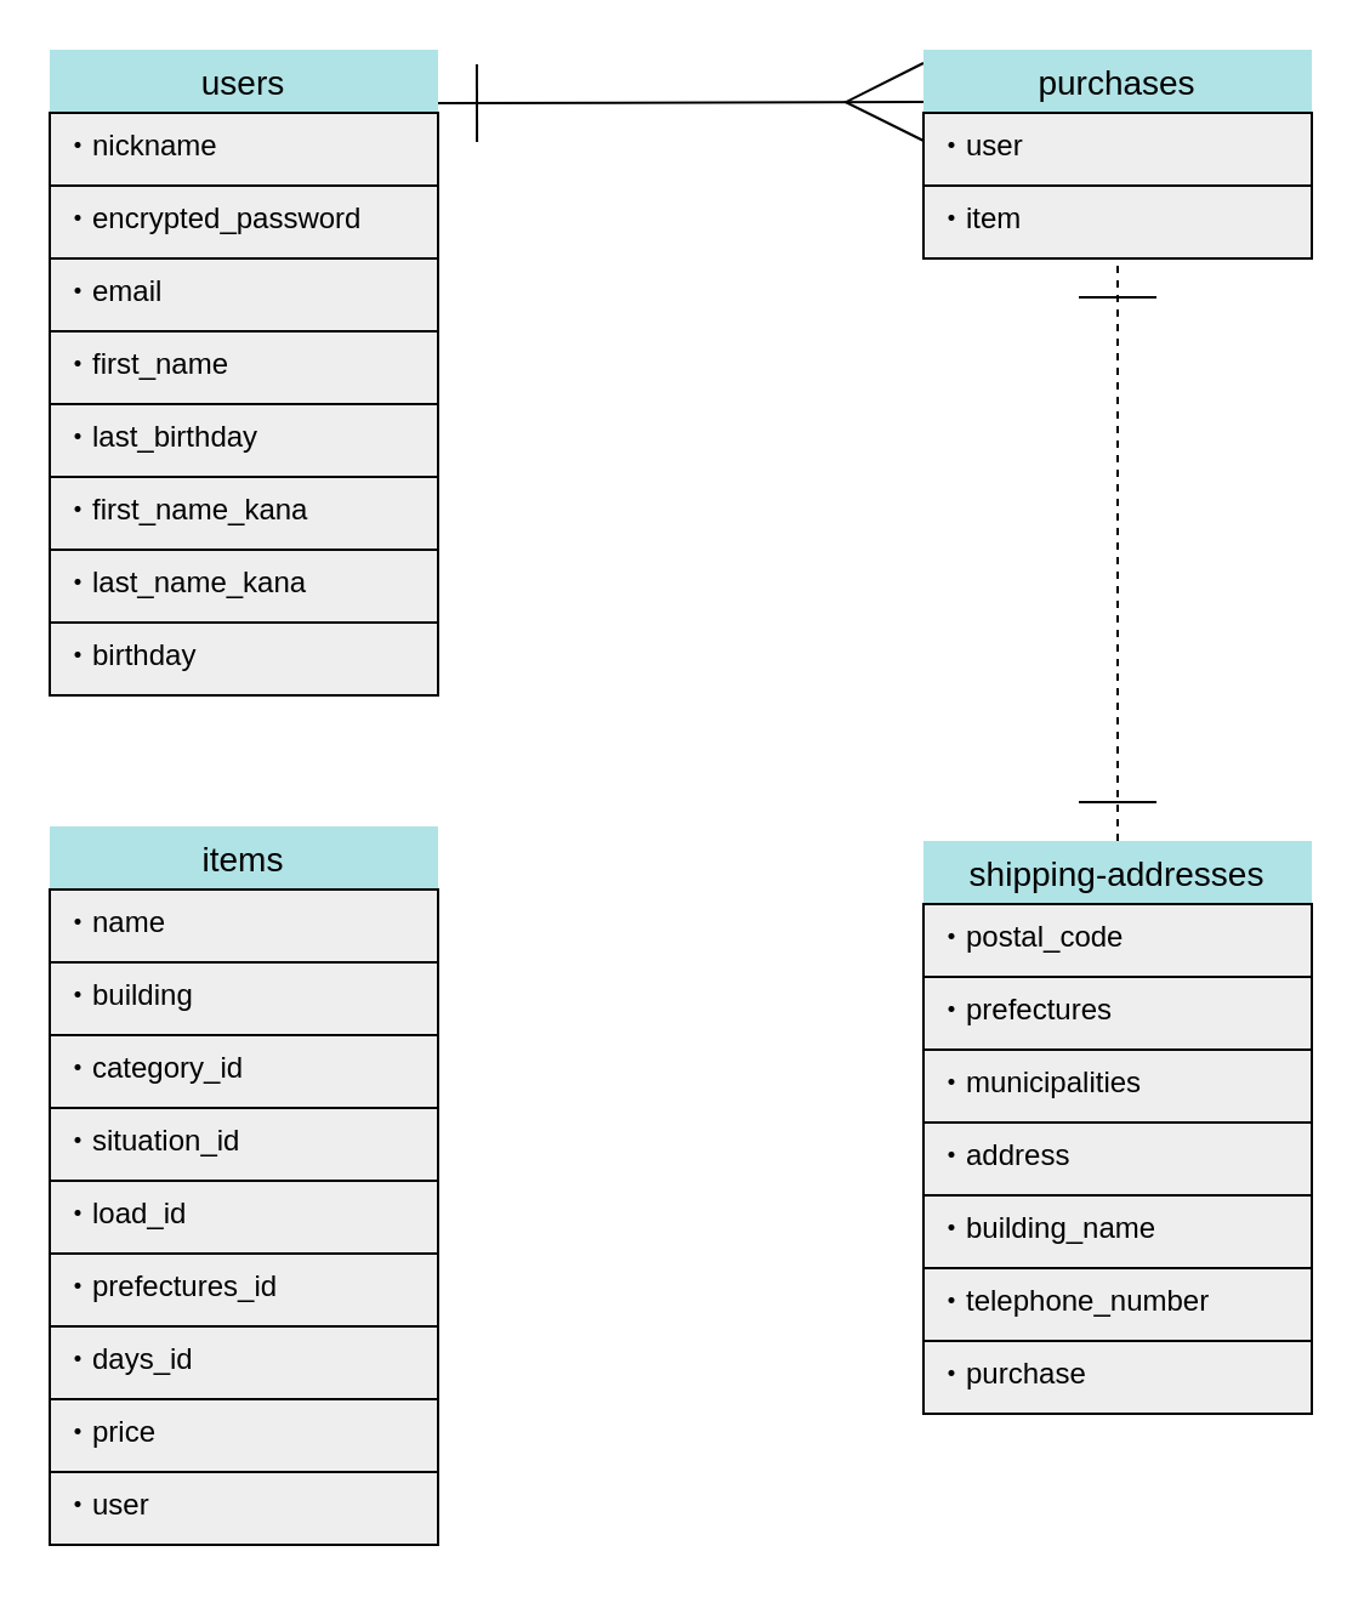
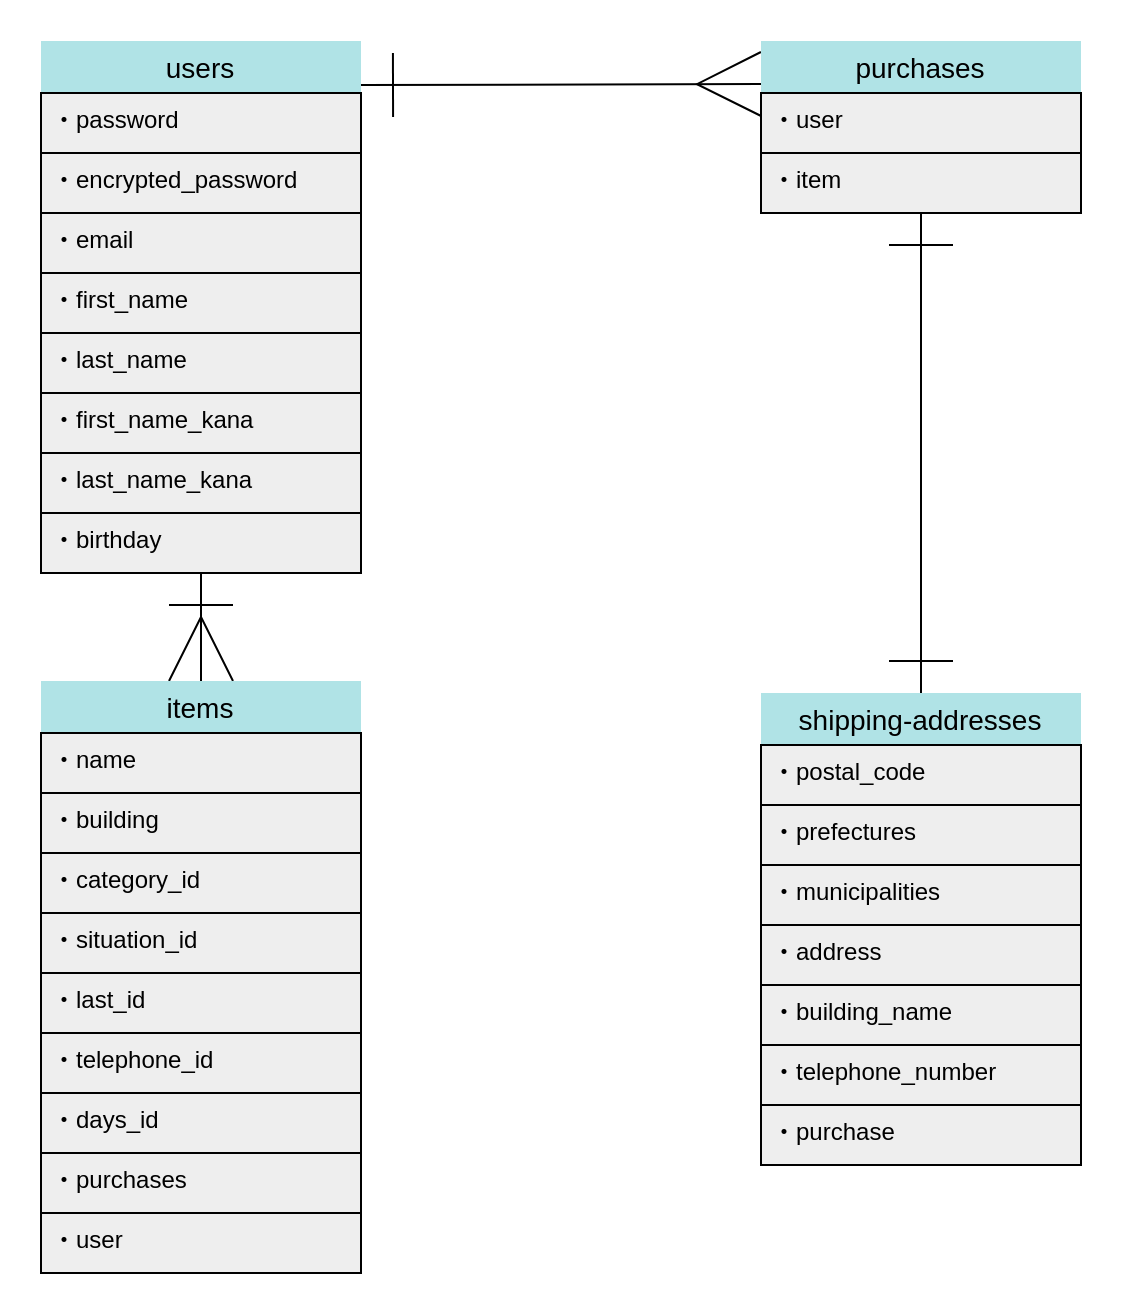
  <mxCell id="0" />
  <mxCell id="1" parent="0" />
  <mxCell id="2" value="users" style="swimlane;fontStyle=0;childLayout=stackLayout;horizontal=1;startSize=26;horizontalStack=0;resizeParent=1;resizeParentMax=0;resizeLast=0;collapsible=1;marginBottom=0;align=center;fontSize=14;fillColor=#b0e3e6;strokeColor=none;fontColor=#000000;" vertex="1" parent="1"><mxGeometry x="20" y="20" width="160" height="266" as="geometry" /></mxCell>
- <mxCell id="3" value="・nickname" style="text;strokeColor=default;fillColor=#eeeeee;spacingLeft=4;spacingRight=4;overflow=hidden;rotatable=0;points=[[0,0.5],[1,0.5]];portConstraint=eastwest;fontSize=12;fontColor=#000000;strokeWidth=1;" vertex="1" parent="2"><mxGeometry y="26" width="160" height="30" as="geometry" /></mxCell>
+ <mxCell id="3" value="・password" style="text;strokeColor=default;fillColor=#eeeeee;spacingLeft=4;spacingRight=4;overflow=hidden;rotatable=0;points=[[0,0.5],[1,0.5]];portConstraint=eastwest;fontSize=12;fontColor=#000000;strokeWidth=1;" vertex="1" parent="2"><mxGeometry y="26" width="160" height="30" as="geometry" /></mxCell>
  <mxCell id="4" value="・encrypted_password" style="text;strokeColor=default;fillColor=#eeeeee;spacingLeft=4;spacingRight=4;overflow=hidden;rotatable=0;points=[[0,0.5],[1,0.5]];portConstraint=eastwest;fontSize=12;fontColor=#000000;" vertex="1" parent="2"><mxGeometry y="56" width="160" height="30" as="geometry" /></mxCell>
  <mxCell id="5" value="・email" style="text;strokeColor=default;fillColor=#eeeeee;spacingLeft=4;spacingRight=4;overflow=hidden;rotatable=0;points=[[0,0.5],[1,0.5]];portConstraint=eastwest;fontSize=12;fontColor=#000000;" vertex="1" parent="2"><mxGeometry y="86" width="160" height="30" as="geometry" /></mxCell>
  <mxCell id="6" value="・first_name" style="text;strokeColor=default;fillColor=#eeeeee;spacingLeft=4;spacingRight=4;overflow=hidden;rotatable=0;points=[[0,0.5],[1,0.5]];portConstraint=eastwest;fontSize=12;fontColor=#000000;" vertex="1" parent="2"><mxGeometry y="116" width="160" height="30" as="geometry" /></mxCell>
- <mxCell id="7" value="・last_birthday" style="text;strokeColor=default;fillColor=#eeeeee;spacingLeft=4;spacingRight=4;overflow=hidden;rotatable=0;points=[[0,0.5],[1,0.5]];portConstraint=eastwest;fontSize=12;fontColor=#000000;" vertex="1" parent="2"><mxGeometry y="146" width="160" height="30" as="geometry" /></mxCell>
+ <mxCell id="7" value="・last_name" style="text;strokeColor=default;fillColor=#eeeeee;spacingLeft=4;spacingRight=4;overflow=hidden;rotatable=0;points=[[0,0.5],[1,0.5]];portConstraint=eastwest;fontSize=12;fontColor=#000000;" vertex="1" parent="2"><mxGeometry y="146" width="160" height="30" as="geometry" /></mxCell>
  <mxCell id="8" value="・first_name_kana" style="text;strokeColor=default;fillColor=#eeeeee;spacingLeft=4;spacingRight=4;overflow=hidden;rotatable=0;points=[[0,0.5],[1,0.5]];portConstraint=eastwest;fontSize=12;fontColor=#000000;" vertex="1" parent="2"><mxGeometry y="176" width="160" height="30" as="geometry" /></mxCell>
  <mxCell id="9" value="・last_name_kana" style="text;strokeColor=default;fillColor=#eeeeee;spacingLeft=4;spacingRight=4;overflow=hidden;rotatable=0;points=[[0,0.5],[1,0.5]];portConstraint=eastwest;fontSize=12;fontColor=#000000;" vertex="1" parent="2"><mxGeometry y="206" width="160" height="30" as="geometry" /></mxCell>
  <mxCell id="10" value="・birthday" style="text;strokeColor=default;fillColor=#eeeeee;spacingLeft=4;spacingRight=4;overflow=hidden;rotatable=0;points=[[0,0.5],[1,0.5]];portConstraint=eastwest;fontSize=12;fontColor=#000000;" vertex="1" parent="2"><mxGeometry y="236" width="160" height="30" as="geometry" /></mxCell>
+ <mxCell id="11" style="edgeStyle=none;html=1;exitX=0.5;exitY=0;exitDx=0;exitDy=0;startArrow=ERmany;startFill=0;endArrow=ERone;endFill=0;startSize=30;endSize=30;targetPerimeterSpacing=0;strokeWidth=1;strokeColor=#000000;" edge="1" parent="1" source="12" target="10"><mxGeometry relative="1" as="geometry" /></mxCell>
  <mxCell id="12" value="items" style="swimlane;fontStyle=0;childLayout=stackLayout;horizontal=1;startSize=26;horizontalStack=0;resizeParent=1;resizeParentMax=0;resizeLast=0;collapsible=1;marginBottom=0;align=center;fontSize=14;fillColor=#b0e3e6;strokeColor=none;fontColor=#000000;perimeterSpacing=0;" vertex="1" parent="1"><mxGeometry x="20" y="340" width="160" height="296" as="geometry"><mxRectangle x="120" y="360" width="70" height="26" as="alternateBounds" /></mxGeometry></mxCell>
  <mxCell id="13" value="・name" style="text;strokeColor=default;fillColor=#eeeeee;spacingLeft=4;spacingRight=4;overflow=hidden;rotatable=0;points=[[0,0.5],[1,0.5]];portConstraint=eastwest;fontSize=12;fontColor=#000000;" vertex="1" parent="12"><mxGeometry y="26" width="160" height="30" as="geometry" /></mxCell>
  <mxCell id="14" value="・building" style="text;strokeColor=default;fillColor=#eeeeee;spacingLeft=4;spacingRight=4;overflow=hidden;rotatable=0;points=[[0,0.5],[1,0.5]];portConstraint=eastwest;fontSize=12;fontColor=#000000;" vertex="1" parent="12"><mxGeometry y="56" width="160" height="30" as="geometry" /></mxCell>
  <mxCell id="15" value="・category_id" style="text;strokeColor=default;fillColor=#eeeeee;spacingLeft=4;spacingRight=4;overflow=hidden;rotatable=0;points=[[0,0.5],[1,0.5]];portConstraint=eastwest;fontSize=12;fontColor=#000000;" vertex="1" parent="12"><mxGeometry y="86" width="160" height="30" as="geometry" /></mxCell>
  <mxCell id="16" value="・situation_id" style="text;strokeColor=default;fillColor=#eeeeee;spacingLeft=4;spacingRight=4;overflow=hidden;rotatable=0;points=[[0,0.5],[1,0.5]];portConstraint=eastwest;fontSize=12;fontColor=#000000;" vertex="1" parent="12"><mxGeometry y="116" width="160" height="30" as="geometry" /></mxCell>
- <mxCell id="17" value="・load_id" style="text;strokeColor=default;fillColor=#eeeeee;spacingLeft=4;spacingRight=4;overflow=hidden;rotatable=0;points=[[0,0.5],[1,0.5]];portConstraint=eastwest;fontSize=12;fontColor=#000000;" vertex="1" parent="12"><mxGeometry y="146" width="160" height="30" as="geometry" /></mxCell>
- <mxCell id="18" value="・prefectures_id" style="text;strokeColor=default;fillColor=#eeeeee;spacingLeft=4;spacingRight=4;overflow=hidden;rotatable=0;points=[[0,0.5],[1,0.5]];portConstraint=eastwest;fontSize=12;fontColor=#000000;" vertex="1" parent="12"><mxGeometry y="176" width="160" height="30" as="geometry" /></mxCell>
+ <mxCell id="17" value="・last_id" style="text;strokeColor=default;fillColor=#eeeeee;spacingLeft=4;spacingRight=4;overflow=hidden;rotatable=0;points=[[0,0.5],[1,0.5]];portConstraint=eastwest;fontSize=12;fontColor=#000000;" vertex="1" parent="12"><mxGeometry y="146" width="160" height="30" as="geometry" /></mxCell>
+ <mxCell id="18" value="・telephone_id" style="text;strokeColor=default;fillColor=#eeeeee;spacingLeft=4;spacingRight=4;overflow=hidden;rotatable=0;points=[[0,0.5],[1,0.5]];portConstraint=eastwest;fontSize=12;fontColor=#000000;" vertex="1" parent="12"><mxGeometry y="176" width="160" height="30" as="geometry" /></mxCell>
  <mxCell id="19" value="・days_id" style="text;strokeColor=default;fillColor=#eeeeee;spacingLeft=4;spacingRight=4;overflow=hidden;rotatable=0;points=[[0,0.5],[1,0.5]];portConstraint=eastwest;fontSize=12;fontColor=#000000;" vertex="1" parent="12"><mxGeometry y="206" width="160" height="30" as="geometry" /></mxCell>
- <mxCell id="20" value="・price" style="text;strokeColor=default;fillColor=#eeeeee;spacingLeft=4;spacingRight=4;overflow=hidden;rotatable=0;points=[[0,0.5],[1,0.5]];portConstraint=eastwest;fontSize=12;fontColor=#000000;" vertex="1" parent="12"><mxGeometry y="236" width="160" height="30" as="geometry" /></mxCell>
+ <mxCell id="20" value="・purchases" style="text;strokeColor=default;fillColor=#eeeeee;spacingLeft=4;spacingRight=4;overflow=hidden;rotatable=0;points=[[0,0.5],[1,0.5]];portConstraint=eastwest;fontSize=12;fontColor=#000000;" vertex="1" parent="12"><mxGeometry y="236" width="160" height="30" as="geometry" /></mxCell>
  <mxCell id="21" value="・user" style="text;strokeColor=default;fillColor=#eeeeee;spacingLeft=4;spacingRight=4;overflow=hidden;rotatable=0;points=[[0,0.5],[1,0.5]];portConstraint=eastwest;fontSize=12;fontColor=#000000;" vertex="1" parent="12"><mxGeometry y="266" width="160" height="30" as="geometry" /></mxCell>
- <mxCell id="22" style="edgeStyle=none;html=1;exitX=0.5;exitY=0;exitDx=0;exitDy=0;entryX=0.5;entryY=1;entryDx=0;entryDy=0;entryPerimeter=0;startArrow=ERone;startFill=0;endArrow=ERone;endFill=0;startSize=30;endSize=30;targetPerimeterSpacing=0;strokeWidth=1;strokeColor=#000000;dashed=1;" edge="1" parent="1" source="23" target="34"><mxGeometry relative="1" as="geometry" /></mxCell>
+ <mxCell id="22" style="edgeStyle=none;html=1;exitX=0.5;exitY=0;exitDx=0;exitDy=0;entryX=0.5;entryY=1;entryDx=0;entryDy=0;entryPerimeter=0;startArrow=ERone;startFill=0;endArrow=ERone;endFill=0;startSize=30;endSize=30;targetPerimeterSpacing=0;strokeWidth=1;strokeColor=#000000;" edge="1" parent="1" source="23" target="34"><mxGeometry relative="1" as="geometry" /></mxCell>
  <mxCell id="23" value="shipping-addresses" style="swimlane;fontStyle=0;childLayout=stackLayout;horizontal=1;startSize=26;horizontalStack=0;resizeParent=1;resizeParentMax=0;resizeLast=0;collapsible=1;marginBottom=0;align=center;fontSize=14;fillColor=#b0e3e6;strokeColor=none;fontColor=#000000;" vertex="1" parent="1"><mxGeometry x="380" y="346" width="160" height="236" as="geometry" /></mxCell>
  <mxCell id="24" value="・postal_code" style="text;strokeColor=default;fillColor=#eeeeee;spacingLeft=4;spacingRight=4;overflow=hidden;rotatable=0;points=[[0,0.5],[1,0.5]];portConstraint=eastwest;fontSize=12;fontColor=#000000;" vertex="1" parent="23"><mxGeometry y="26" width="160" height="30" as="geometry" /></mxCell>
  <mxCell id="25" value="・prefectures" style="text;strokeColor=default;fillColor=#eeeeee;spacingLeft=4;spacingRight=4;overflow=hidden;rotatable=0;points=[[0,0.5],[1,0.5]];portConstraint=eastwest;fontSize=12;fontColor=#000000;" vertex="1" parent="23"><mxGeometry y="56" width="160" height="30" as="geometry" /></mxCell>
  <mxCell id="26" value="・municipalities" style="text;strokeColor=default;fillColor=#eeeeee;spacingLeft=4;spacingRight=4;overflow=hidden;rotatable=0;points=[[0,0.5],[1,0.5]];portConstraint=eastwest;fontSize=12;fontColor=#000000;" vertex="1" parent="23"><mxGeometry y="86" width="160" height="30" as="geometry" /></mxCell>
  <mxCell id="27" value="・address" style="text;strokeColor=default;fillColor=#eeeeee;spacingLeft=4;spacingRight=4;overflow=hidden;rotatable=0;points=[[0,0.5],[1,0.5]];portConstraint=eastwest;fontSize=12;fontColor=#000000;" vertex="1" parent="23"><mxGeometry y="116" width="160" height="30" as="geometry" /></mxCell>
  <mxCell id="28" value="・building_name" style="text;strokeColor=default;fillColor=#eeeeee;spacingLeft=4;spacingRight=4;overflow=hidden;rotatable=0;points=[[0,0.5],[1,0.5]];portConstraint=eastwest;fontSize=12;fontColor=#000000;" vertex="1" parent="23"><mxGeometry y="146" width="160" height="30" as="geometry" /></mxCell>
  <mxCell id="29" value="・telephone_number" style="text;strokeColor=default;fillColor=#eeeeee;spacingLeft=4;spacingRight=4;overflow=hidden;rotatable=0;points=[[0,0.5],[1,0.5]];portConstraint=eastwest;fontSize=12;fontColor=#000000;" vertex="1" parent="23"><mxGeometry y="176" width="160" height="30" as="geometry" /></mxCell>
  <mxCell id="30" value="・purchase" style="text;strokeColor=default;fillColor=#eeeeee;spacingLeft=4;spacingRight=4;overflow=hidden;rotatable=0;points=[[0,0.5],[1,0.5]];portConstraint=eastwest;fontSize=12;fontColor=#000000;" vertex="1" parent="23"><mxGeometry y="206" width="160" height="30" as="geometry" /></mxCell>
  <mxCell id="31" style="edgeStyle=none;rounded=0;html=1;exitX=0;exitY=0.25;exitDx=0;exitDy=0;startArrow=ERmany;startFill=0;endArrow=ERone;endFill=0;startSize=30;endSize=30;targetPerimeterSpacing=0;strokeWidth=1;strokeColor=#000000;" edge="1" parent="1" source="32"><mxGeometry relative="1" as="geometry"><mxPoint x="180" y="42" as="targetPoint" /></mxGeometry></mxCell>
  <mxCell id="32" value="purchases" style="swimlane;fontStyle=0;childLayout=stackLayout;horizontal=1;startSize=26;horizontalStack=0;resizeParent=1;resizeParentMax=0;resizeLast=0;collapsible=1;marginBottom=0;align=center;fontSize=14;fillColor=#b0e3e6;strokeColor=none;fontColor=#000000;" vertex="1" parent="1"><mxGeometry x="380" y="20" width="160" height="86" as="geometry" /></mxCell>
  <mxCell id="33" value="・user" style="text;strokeColor=default;fillColor=#eeeeee;spacingLeft=4;spacingRight=4;overflow=hidden;rotatable=0;points=[[0,0.5],[1,0.5]];portConstraint=eastwest;fontSize=12;fontColor=#000000;" vertex="1" parent="32"><mxGeometry y="26" width="160" height="30" as="geometry" /></mxCell>
  <mxCell id="34" value="・item" style="text;strokeColor=default;fillColor=#eeeeee;spacingLeft=4;spacingRight=4;overflow=hidden;rotatable=0;points=[[0,0.5],[1,0.5]];portConstraint=eastwest;fontSize=12;fontColor=#000000;" vertex="1" parent="32"><mxGeometry y="56" width="160" height="30" as="geometry" /></mxCell>
